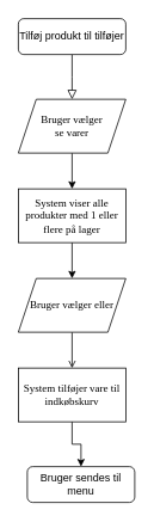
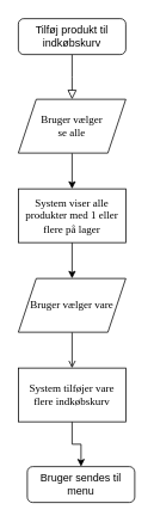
  <mxCell id="0" />
  <mxCell id="1" parent="0" />
  <mxCell id="2" value="" style="rounded=0;html=1;jettySize=auto;orthogonalLoop=1;fontSize=11;endArrow=block;endFill=0;endSize=8;strokeWidth=1;shadow=0;labelBackgroundColor=none;edgeStyle=orthogonalEdgeStyle;" parent="1" source="3" edge="1"><mxGeometry relative="1" as="geometry"><mxPoint x="80" y="110" as="targetPoint" /></mxGeometry></mxCell>
- <mxCell id="3" value="&lt;p&gt;&lt;span&gt;Tilføj produkt til tilføjer&lt;/span&gt;&lt;/p&gt;" style="rounded=1;whiteSpace=wrap;html=1;fontSize=12;glass=0;strokeWidth=1;shadow=0;" parent="1" vertex="1"><mxGeometry x="20" y="20" width="120" height="40" as="geometry" /></mxCell>
+ <mxCell id="3" value="&lt;p&gt;&lt;span&gt;Tilføj produkt til indkøbskurv&lt;/span&gt;&lt;/p&gt;" style="rounded=1;whiteSpace=wrap;html=1;fontSize=12;glass=0;strokeWidth=1;shadow=0;" parent="1" vertex="1"><mxGeometry x="20" y="20" width="120" height="40" as="geometry" /></mxCell>
  <mxCell id="4" value="Bruger sendes til menu" style="rounded=1;whiteSpace=wrap;html=1;fontSize=12;glass=0;strokeWidth=1;shadow=0;" parent="1" vertex="1"><mxGeometry x="30" y="520" width="120" height="40" as="geometry" /></mxCell>
  <mxCell id="5" value="" style="edgeStyle=orthogonalEdgeStyle;rounded=0;orthogonalLoop=1;jettySize=auto;html=1;fontFamily=Lucida Console;" parent="1" source="6" target="8" edge="1"><mxGeometry relative="1" as="geometry" /></mxCell>
- <mxCell id="6" value="&lt;div&gt;Bruger vælger &lt;br&gt;&lt;/div&gt;&lt;div&gt;se varer&lt;/div&gt;" style="shape=parallelogram;perimeter=parallelogramPerimeter;whiteSpace=wrap;html=1;fixedSize=1;fontFamily=Lucida Console;" parent="1" vertex="1"><mxGeometry x="20" y="110" width="120" height="60" as="geometry" /></mxCell>
+ <mxCell id="6" value="&lt;div&gt;Bruger vælger &lt;br&gt;&lt;/div&gt;&lt;div&gt;se alle&lt;/div&gt;" style="shape=parallelogram;perimeter=parallelogramPerimeter;whiteSpace=wrap;html=1;fixedSize=1;fontFamily=Lucida Console;" parent="1" vertex="1"><mxGeometry x="20" y="110" width="120" height="60" as="geometry" /></mxCell>
  <mxCell id="7" value="" style="edgeStyle=orthogonalEdgeStyle;rounded=0;orthogonalLoop=1;jettySize=auto;html=1;fontFamily=Lucida Console;" parent="1" source="8" target="10" edge="1"><mxGeometry relative="1" as="geometry" /></mxCell>
  <mxCell id="8" value="System viser alle produkter med 1 eller flere på lager" style="rounded=0;whiteSpace=wrap;html=1;fontFamily=Lucida Console;" parent="1" vertex="1"><mxGeometry x="20" y="210" width="120" height="60" as="geometry" /></mxCell>
  <mxCell id="9" value="" style="edgeStyle=orthogonalEdgeStyle;rounded=0;orthogonalLoop=1;jettySize=auto;html=1;fontFamily=Lucida Console;endArrow=open;" parent="1" source="10" target="12" edge="1"><mxGeometry relative="1" as="geometry" /></mxCell>
- <mxCell id="10" value="Bruger vælger eller" style="shape=parallelogram;perimeter=parallelogramPerimeter;whiteSpace=wrap;html=1;fixedSize=1;fontFamily=Lucida Console;" parent="1" vertex="1"><mxGeometry x="20" y="310" width="120" height="60" as="geometry" /></mxCell>
+ <mxCell id="10" value="Bruger vælger vare" style="shape=parallelogram;perimeter=parallelogramPerimeter;whiteSpace=wrap;html=1;fixedSize=1;fontFamily=Lucida Console;" parent="1" vertex="1"><mxGeometry x="20" y="310" width="120" height="60" as="geometry" /></mxCell>
  <mxCell id="11" value="" style="edgeStyle=orthogonalEdgeStyle;rounded=0;orthogonalLoop=1;jettySize=auto;html=1;fontFamily=Lucida Console;" parent="1" source="12" target="4" edge="1"><mxGeometry relative="1" as="geometry" /></mxCell>
- <mxCell id="12" value="System tilføjer vare til indkøbskurv" style="rounded=0;whiteSpace=wrap;html=1;fontFamily=Lucida Console;" parent="1" vertex="1"><mxGeometry x="20" y="410" width="120" height="60" as="geometry" /></mxCell>
+ <mxCell id="12" value="System tilføjer vare flere indkøbskurv" style="rounded=0;whiteSpace=wrap;html=1;fontFamily=Lucida Console;" parent="1" vertex="1"><mxGeometry x="20" y="410" width="120" height="60" as="geometry" /></mxCell>
